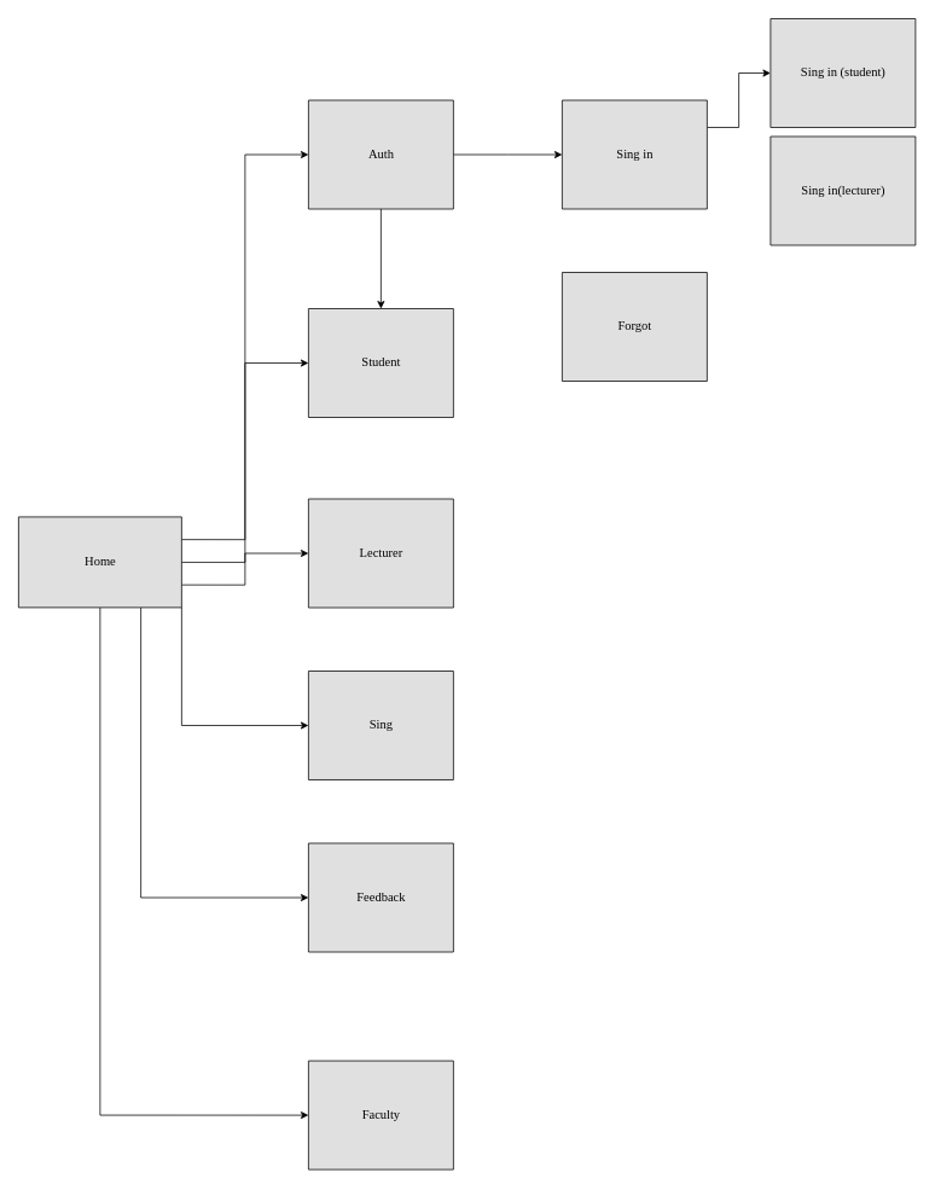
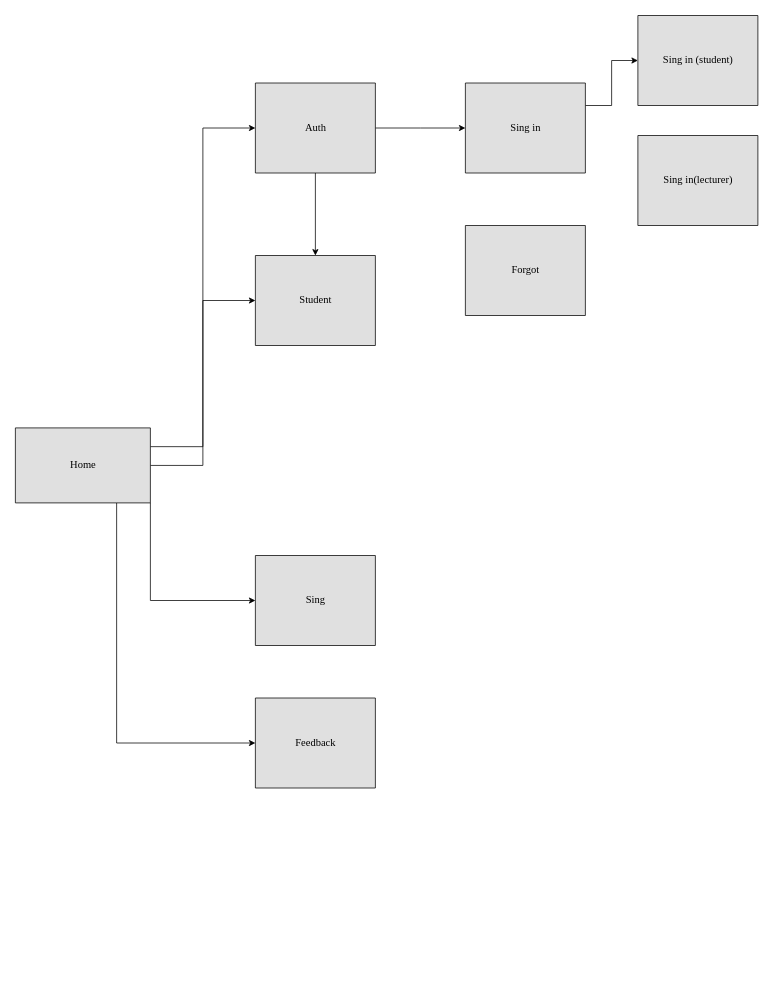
  <mxCell id="0" />
  <mxCell id="1" parent="0" />
  <mxCell id="2" style="edgeStyle=orthogonalEdgeStyle;rounded=0;orthogonalLoop=1;jettySize=auto;html=1;exitX=1;exitY=0.5;exitDx=0;exitDy=0;" edge="1" parent="1" source="4"><mxGeometry relative="1" as="geometry"><mxPoint x="620" y="170" as="targetPoint" /></mxGeometry></mxCell>
  <mxCell id="3" style="edgeStyle=orthogonalEdgeStyle;rounded=0;orthogonalLoop=1;jettySize=auto;html=1;exitX=0.5;exitY=1;exitDx=0;exitDy=0;" edge="1" parent="1" source="4" target="17"><mxGeometry relative="1" as="geometry" /></mxCell>
  <mxCell id="4" value="Auth" style="swimlane;html=1;fontStyle=0;childLayout=stackLayout;horizontal=1;startSize=120;fillColor=#e0e0e0;horizontalStack=0;resizeParent=1;resizeLast=0;collapsible=1;marginBottom=0;swimlaneFillColor=#ffffff;align=center;rounded=0;shadow=0;comic=0;labelBackgroundColor=none;strokeWidth=1;fontFamily=Verdana;fontSize=14" parent="1" vertex="1"><mxGeometry x="340" y="110" width="160" height="120" as="geometry" /></mxCell>
  <mxCell id="5" style="edgeStyle=orthogonalEdgeStyle;rounded=0;orthogonalLoop=1;jettySize=auto;html=1;exitX=1;exitY=0.25;exitDx=0;exitDy=0;entryX=0;entryY=0.5;entryDx=0;entryDy=0;" edge="1" parent="1" source="6" target="15"><mxGeometry relative="1" as="geometry" /></mxCell>
  <mxCell id="6" value="Sing in" style="swimlane;html=1;fontStyle=0;childLayout=stackLayout;horizontal=1;startSize=120;fillColor=#e0e0e0;horizontalStack=0;resizeParent=1;resizeLast=0;collapsible=1;marginBottom=0;swimlaneFillColor=#ffffff;align=center;rounded=0;shadow=0;comic=0;labelBackgroundColor=none;strokeWidth=1;fontFamily=Verdana;fontSize=14;swimlaneLine=1;" parent="1" vertex="1"><mxGeometry x="620" y="110" width="160" height="120" as="geometry" /></mxCell>
- <mxCell id="7" style="edgeStyle=orthogonalEdgeStyle;rounded=0;orthogonalLoop=1;jettySize=auto;html=1;exitX=1;exitY=0.75;exitDx=0;exitDy=0;entryX=0;entryY=0.5;entryDx=0;entryDy=0;" edge="1" parent="1" source="13" target="18"><mxGeometry relative="1" as="geometry" /></mxCell>
  <mxCell id="8" style="edgeStyle=orthogonalEdgeStyle;rounded=0;orthogonalLoop=1;jettySize=auto;html=1;exitX=1;exitY=1;exitDx=0;exitDy=0;entryX=0;entryY=0.5;entryDx=0;entryDy=0;" edge="1" parent="1" source="13" target="19"><mxGeometry relative="1" as="geometry" /></mxCell>
  <mxCell id="9" style="edgeStyle=orthogonalEdgeStyle;rounded=0;orthogonalLoop=1;jettySize=auto;html=1;exitX=0.75;exitY=1;exitDx=0;exitDy=0;entryX=0;entryY=0.5;entryDx=0;entryDy=0;" edge="1" parent="1" source="13" target="20"><mxGeometry relative="1" as="geometry" /></mxCell>
  <mxCell id="10" style="edgeStyle=orthogonalEdgeStyle;rounded=0;orthogonalLoop=1;jettySize=auto;html=1;entryX=0;entryY=0.5;entryDx=0;entryDy=0;" edge="1" parent="1" source="13" target="17"><mxGeometry relative="1" as="geometry" /></mxCell>
  <mxCell id="11" style="edgeStyle=orthogonalEdgeStyle;rounded=0;orthogonalLoop=1;jettySize=auto;html=1;exitX=1;exitY=0.25;exitDx=0;exitDy=0;entryX=0;entryY=0.5;entryDx=0;entryDy=0;" edge="1" parent="1" source="13" target="4"><mxGeometry relative="1" as="geometry" /></mxCell>
- <mxCell id="12" style="edgeStyle=orthogonalEdgeStyle;rounded=0;orthogonalLoop=1;jettySize=auto;html=1;exitX=0.5;exitY=1;exitDx=0;exitDy=0;entryX=0;entryY=0.5;entryDx=0;entryDy=0;" edge="1" parent="1" source="13" target="21"><mxGeometry relative="1" as="geometry" /></mxCell>
  <mxCell id="13" value="Home" style="swimlane;html=1;fontStyle=0;childLayout=stackLayout;horizontal=1;startSize=100;fillColor=#e0e0e0;horizontalStack=0;resizeParent=1;resizeLast=0;collapsible=1;marginBottom=0;swimlaneFillColor=#ffffff;align=center;rounded=0;shadow=0;comic=0;labelBackgroundColor=none;strokeWidth=1;fontFamily=Verdana;fontSize=14" parent="1" vertex="1"><mxGeometry y="569.86" width="180" height="100" as="geometry" x="20" /></mxCell>
  <mxCell id="14" value="Forgot" style="swimlane;html=1;fontStyle=0;childLayout=stackLayout;horizontal=1;startSize=120;fillColor=#e0e0e0;horizontalStack=0;resizeParent=1;resizeLast=0;collapsible=1;marginBottom=0;swimlaneFillColor=#ffffff;align=center;rounded=0;shadow=0;comic=0;labelBackgroundColor=none;strokeWidth=1;fontFamily=Verdana;fontSize=14;swimlaneLine=1;" vertex="1" parent="1"><mxGeometry x="620" y="300" width="160" height="120" as="geometry" /></mxCell>
  <mxCell id="15" value="Sing in (student)" style="swimlane;html=1;fontStyle=0;childLayout=stackLayout;horizontal=1;startSize=120;fillColor=#e0e0e0;horizontalStack=0;resizeParent=1;resizeLast=0;collapsible=1;marginBottom=0;swimlaneFillColor=#ffffff;align=center;rounded=0;shadow=0;comic=0;labelBackgroundColor=none;strokeWidth=1;fontFamily=Verdana;fontSize=14;swimlaneLine=1;" vertex="1" parent="1"><mxGeometry x="850" y="20" width="160" height="120" as="geometry" /></mxCell>
- <mxCell id="16" value="Sing in(lecturer)" style="swimlane;html=1;fontStyle=0;childLayout=stackLayout;horizontal=1;startSize=120;fillColor=#e0e0e0;horizontalStack=0;resizeParent=1;resizeLast=0;collapsible=1;marginBottom=0;swimlaneFillColor=#ffffff;align=center;rounded=0;shadow=0;comic=0;labelBackgroundColor=none;strokeWidth=1;fontFamily=Verdana;fontSize=14;swimlaneLine=1;" vertex="1" parent="1"><mxGeometry x="850" y="150" width="160" height="120" as="geometry" /></mxCell>
+ <mxCell id="16" value="Sing in(lecturer)" style="swimlane;html=1;fontStyle=0;childLayout=stackLayout;horizontal=1;startSize=120;fillColor=#e0e0e0;horizontalStack=0;resizeParent=1;resizeLast=0;collapsible=1;marginBottom=0;swimlaneFillColor=#ffffff;align=center;rounded=0;shadow=0;comic=0;labelBackgroundColor=none;strokeWidth=1;fontFamily=Verdana;fontSize=14;swimlaneLine=1;" vertex="1" parent="1"><mxGeometry x="850" y="180" width="160" height="120" as="geometry" /></mxCell>
  <mxCell id="17" value="Student" style="swimlane;html=1;fontStyle=0;childLayout=stackLayout;horizontal=1;startSize=120;fillColor=#e0e0e0;horizontalStack=0;resizeParent=1;resizeLast=0;collapsible=1;marginBottom=0;swimlaneFillColor=#ffffff;align=center;rounded=0;shadow=0;comic=0;labelBackgroundColor=none;strokeWidth=1;fontFamily=Verdana;fontSize=14" vertex="1" parent="1"><mxGeometry x="340" y="340" width="160" height="120" as="geometry" /></mxCell>
- <mxCell id="18" value="Lecturer" style="swimlane;html=1;fontStyle=0;childLayout=stackLayout;horizontal=1;startSize=120;fillColor=#e0e0e0;horizontalStack=0;resizeParent=1;resizeLast=0;collapsible=1;marginBottom=0;swimlaneFillColor=#ffffff;align=center;rounded=0;shadow=0;comic=0;labelBackgroundColor=none;strokeWidth=1;fontFamily=Verdana;fontSize=14" vertex="1" parent="1"><mxGeometry x="340" y="550" width="160" height="120" as="geometry" /></mxCell>
  <mxCell id="19" value="Sing" style="swimlane;html=1;fontStyle=0;childLayout=stackLayout;horizontal=1;startSize=120;fillColor=#e0e0e0;horizontalStack=0;resizeParent=1;resizeLast=0;collapsible=1;marginBottom=0;swimlaneFillColor=#ffffff;align=center;rounded=0;shadow=0;comic=0;labelBackgroundColor=none;strokeWidth=1;fontFamily=Verdana;fontSize=14" vertex="1" parent="1"><mxGeometry x="340" y="740" width="160" height="120" as="geometry" /></mxCell>
  <mxCell id="20" value="Feedback" style="swimlane;html=1;fontStyle=0;childLayout=stackLayout;horizontal=1;startSize=120;fillColor=#e0e0e0;horizontalStack=0;resizeParent=1;resizeLast=0;collapsible=1;marginBottom=0;swimlaneFillColor=#ffffff;align=center;rounded=0;shadow=0;comic=0;labelBackgroundColor=none;strokeWidth=1;fontFamily=Verdana;fontSize=14" vertex="1" parent="1"><mxGeometry x="340" y="930" width="160" height="120" as="geometry" /></mxCell>
- <mxCell id="21" value="Faculty" style="swimlane;html=1;fontStyle=0;childLayout=stackLayout;horizontal=1;startSize=120;fillColor=#e0e0e0;horizontalStack=0;resizeParent=1;resizeLast=0;collapsible=1;marginBottom=0;swimlaneFillColor=#ffffff;align=center;rounded=0;shadow=0;comic=0;labelBackgroundColor=none;strokeWidth=1;fontFamily=Verdana;fontSize=14" vertex="1" parent="1"><mxGeometry x="340" y="1170.14" width="160" height="120" as="geometry" /></mxCell>
